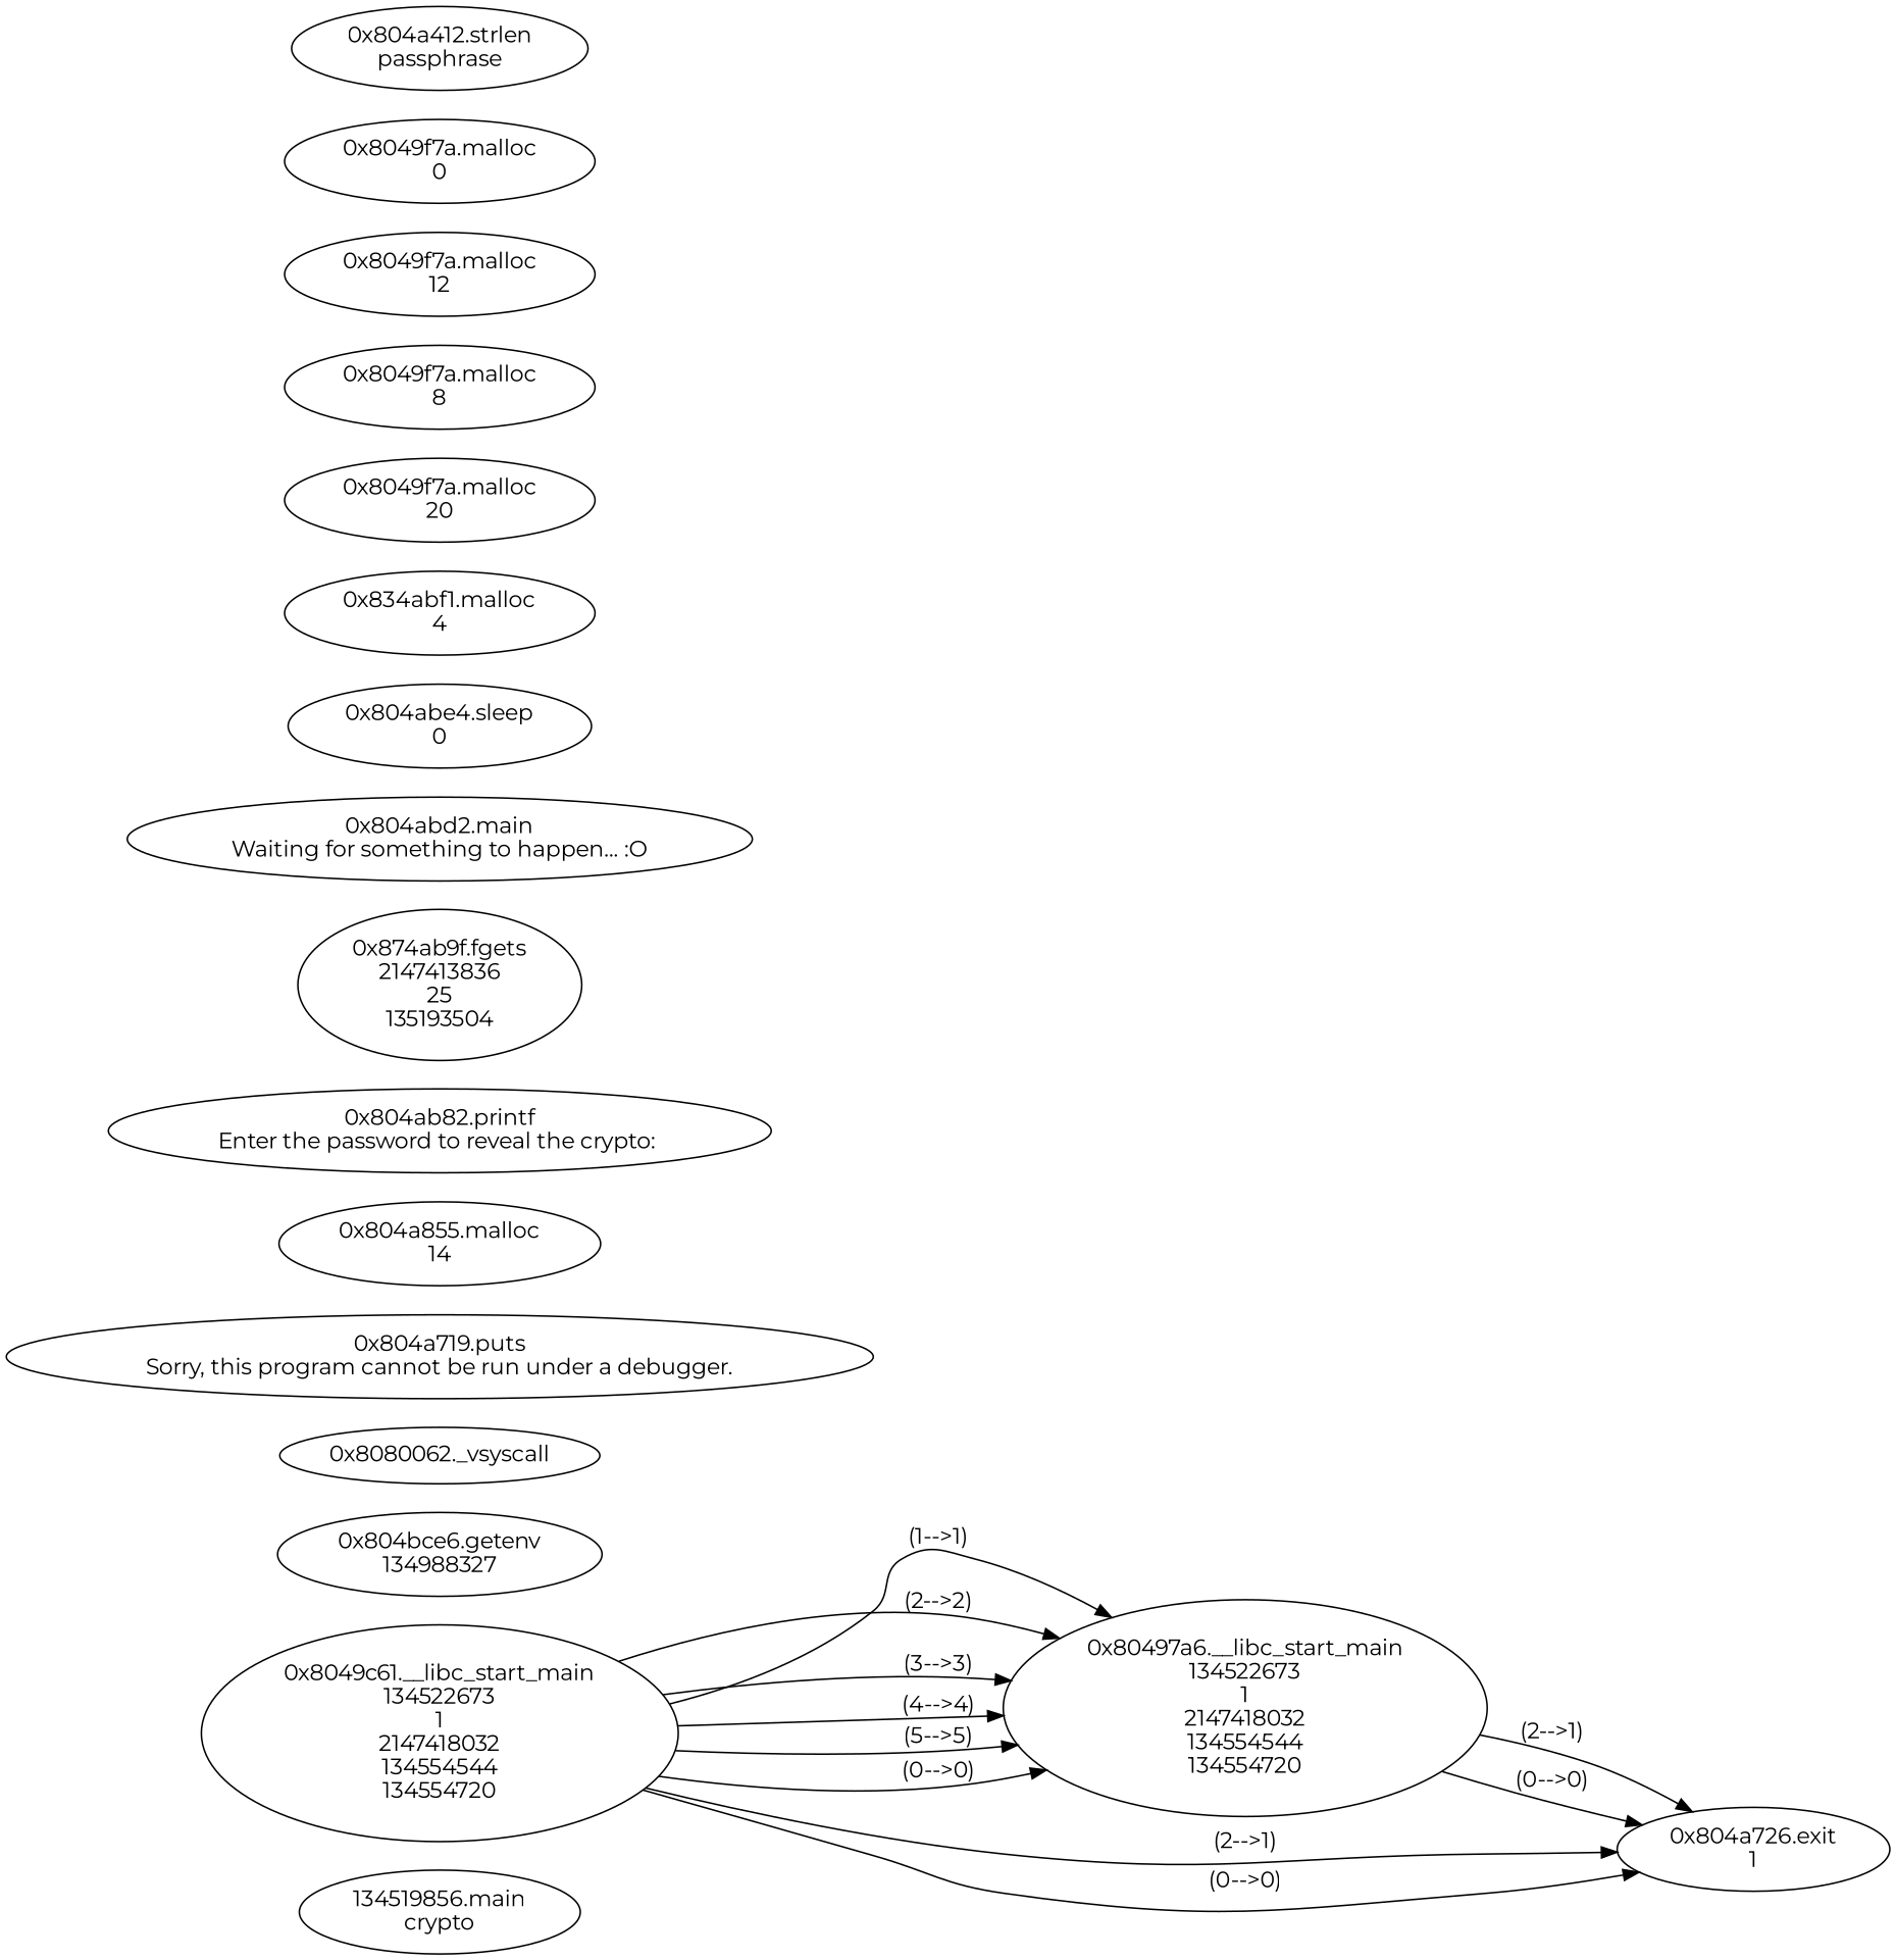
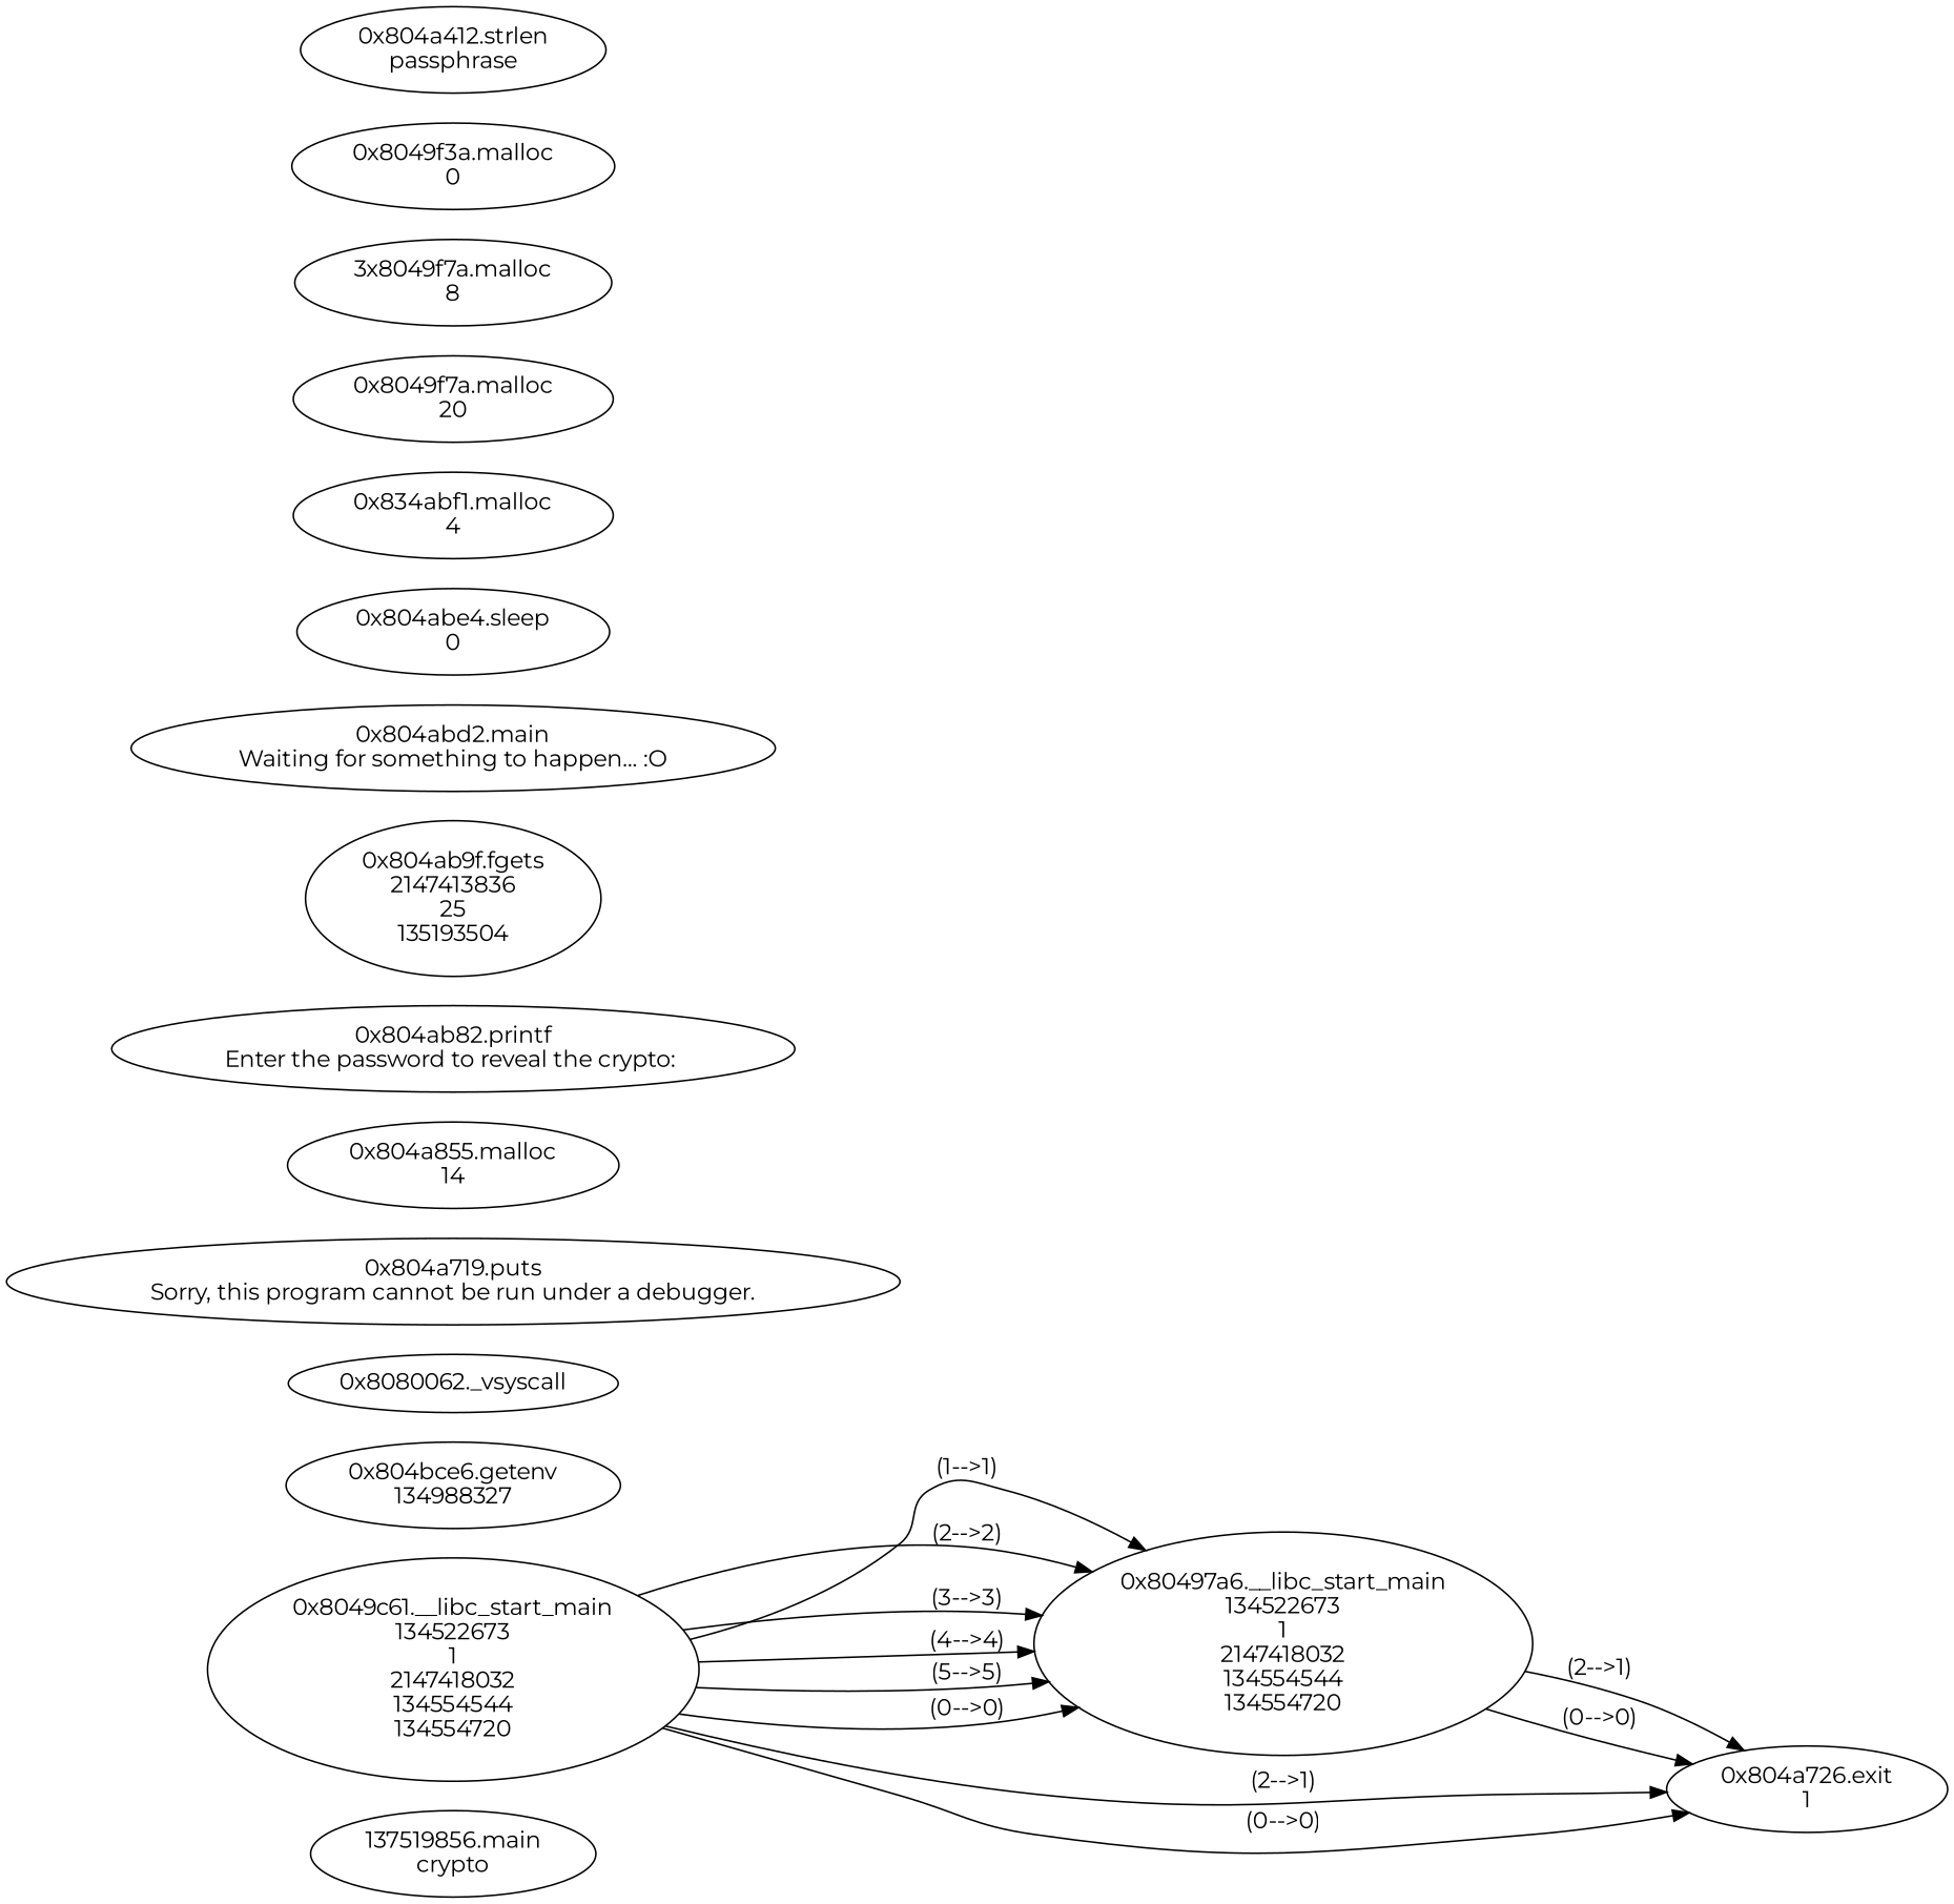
  digraph {
    fontname=Montserrat
    rankdir=LR
    node [fontname=Montserrat]
    edge [fontname=Montserrat]
-   n1 [label="134519856.main\ncrypto"]
+   n1 [label="137519856.main\ncrypto"]
    n2 [label="0x8049c61.__libc_start_main\n134522673\n1\n2147418032\n134554544\n134554720"]
    n3 [label="0x80497a6.__libc_start_main\n134522673\n1\n2147418032\n134554544\n134554720"]
    n4 [label="0x804a726.exit\n1"]
    n5 [label="0x804bce6.getenv\n134988327"]
    n6 [label="0x8080062._vsyscall\n"]
    n7 [label="0x804a719.puts\nSorry, this program cannot be run under a debugger."]
    n8 [label="0x804a855.malloc\n14"]
    n9 [label="0x804ab82.printf\nEnter the password to reveal the crypto: "]
-   n10 [label="0x874ab9f.fgets\n2147413836\n25\n135193504"]
+   n10 [label="0x804ab9f.fgets\n2147413836\n25\n135193504"]
    n11 [label="0x804abd2.main\nWaiting for something to happen... :O"]
    n12 [label="0x804abe4.sleep\n0"]
    n13 [label="0x834abf1.malloc\n4"]
    n14 [label="0x8049f7a.malloc\n20"]
-   n15 [label="0x8049f7a.malloc\n8"]
-   n16 [label="0x8049f7a.malloc\n12"]
-   n17 [label="0x8049f7a.malloc\n0"]
+   n15 [label="3x8049f7a.malloc\n8"]
+   n17 [label="0x8049f3a.malloc\n0"]
    n18 [label="0x804a412.strlen\npassphrase"]
    n2 -> n3 [label="(1-->1)"]
    n2 -> n3 [label="(2-->2)"]
    n2 -> n3 [label="(3-->3)"]
    n2 -> n3 [label="(4-->4)"]
    n2 -> n3 [label="(5-->5)"]
    n2 -> n3 [label="(0-->0)"]
    n2 -> n4 [label="(2-->1)"]
    n2 -> n4 [label="(0-->0)"]
    n3 -> n4 [label="(2-->1)"]
    n3 -> n4 [label="(0-->0)"]
  }
